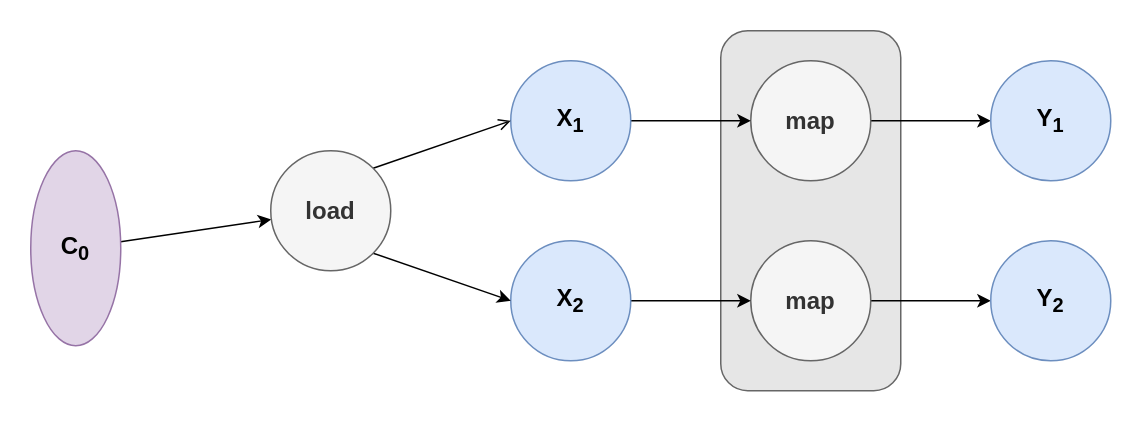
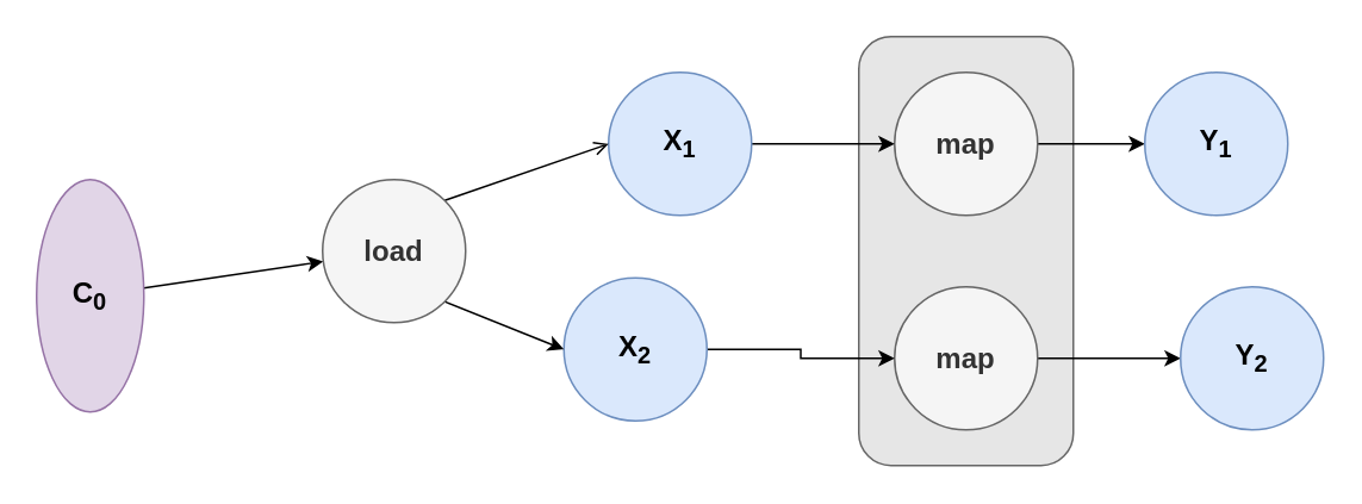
  <mxCell id="0" />
  <mxCell id="1" parent="0" />
  <mxCell id="2" value="" style="rounded=1;whiteSpace=wrap;html=1;fillColor=#E6E6E6;fontColor=#333333;strokeColor=#666666;" vertex="1" parent="1"><mxGeometry x="480" y="20" width="120" height="240" as="geometry" /></mxCell>
  <mxCell id="3" value="" style="edgeStyle=none;rounded=0;orthogonalLoop=1;jettySize=auto;html=1;" edge="1" parent="1" source="4" target="15"><mxGeometry relative="1" as="geometry" /></mxCell>
  <mxCell id="4" value="&lt;font style=&quot;font-size: 16px;&quot;&gt;&lt;b&gt;C&lt;sub&gt;0&lt;/sub&gt;&lt;/b&gt;&lt;/font&gt;" style="ellipse;whiteSpace=wrap;html=1;aspect=fixed;fillColor=#e1d5e7;strokeColor=#9673a6;" parent="1" vertex="1"><mxGeometry x="20" y="100" width="60" height="130" as="geometry" /></mxCell>
  <mxCell id="5" value="" style="edgeStyle=none;rounded=0;orthogonalLoop=1;jettySize=auto;html=1;" edge="1" parent="1" source="6" target="16"><mxGeometry relative="1" as="geometry" /></mxCell>
  <mxCell id="6" value="&lt;font size=&quot;3&quot;&gt;&lt;b&gt;map&lt;/b&gt;&lt;/font&gt;" style="ellipse;whiteSpace=wrap;html=1;aspect=fixed;fillColor=#f5f5f5;strokeColor=#666666;fontColor=#333333;" parent="1" vertex="1"><mxGeometry x="500" y="40" width="80" height="80" as="geometry" /></mxCell>
  <mxCell id="7" value="" style="edgeStyle=none;rounded=0;orthogonalLoop=1;jettySize=auto;html=1;" edge="1" parent="1" source="8" target="17"><mxGeometry relative="1" as="geometry" /></mxCell>
  <mxCell id="8" value="&lt;font size=&quot;3&quot;&gt;&lt;b&gt;map&lt;/b&gt;&lt;/font&gt;" style="ellipse;whiteSpace=wrap;html=1;aspect=fixed;fillColor=#f5f5f5;strokeColor=#666666;fontColor=#333333;" parent="1" vertex="1"><mxGeometry x="500" y="160" width="80" height="80" as="geometry" /></mxCell>
  <mxCell id="9" value="" style="edgeStyle=orthogonalEdgeStyle;rounded=0;orthogonalLoop=1;jettySize=auto;html=1;" edge="1" parent="1" source="10" target="6"><mxGeometry relative="1" as="geometry" /></mxCell>
  <mxCell id="10" value="&lt;font size=&quot;3&quot;&gt;&lt;b&gt;X&lt;sub&gt;1&lt;/sub&gt;&lt;/b&gt;&lt;/font&gt;" style="ellipse;whiteSpace=wrap;html=1;aspect=fixed;fillColor=#dae8fc;strokeColor=#6c8ebf;" vertex="1" parent="1"><mxGeometry x="340" y="40" width="80" height="80" as="geometry" /></mxCell>
  <mxCell id="11" value="" style="edgeStyle=orthogonalEdgeStyle;rounded=0;orthogonalLoop=1;jettySize=auto;html=1;" edge="1" parent="1" source="12" target="8"><mxGeometry relative="1" as="geometry" /></mxCell>
- <mxCell id="12" value="&lt;font size=&quot;3&quot;&gt;&lt;b&gt;X&lt;sub&gt;2&lt;/sub&gt;&lt;/b&gt;&lt;/font&gt;" style="ellipse;whiteSpace=wrap;html=1;aspect=fixed;fillColor=#dae8fc;strokeColor=#6c8ebf;" vertex="1" parent="1"><mxGeometry x="340" y="160" width="80" height="80" as="geometry" /></mxCell>
+ <mxCell id="12" value="&lt;font size=&quot;3&quot;&gt;&lt;b&gt;X&lt;sub&gt;2&lt;/sub&gt;&lt;/b&gt;&lt;/font&gt;" style="ellipse;whiteSpace=wrap;html=1;aspect=fixed;fillColor=#dae8fc;strokeColor=#6c8ebf;" vertex="1" parent="1"><mxGeometry x="315" y="155" width="80" height="80" as="geometry" /></mxCell>
  <mxCell id="13" style="rounded=0;orthogonalLoop=1;jettySize=auto;html=1;exitX=1;exitY=0;exitDx=0;exitDy=0;entryX=0;entryY=0.5;entryDx=0;entryDy=0;endArrow=open;" edge="1" parent="1" source="15" target="10"><mxGeometry relative="1" as="geometry" /></mxCell>
  <mxCell id="14" style="edgeStyle=none;rounded=0;orthogonalLoop=1;jettySize=auto;html=1;exitX=1;exitY=1;exitDx=0;exitDy=0;entryX=0;entryY=0.5;entryDx=0;entryDy=0;" edge="1" parent="1" source="15" target="12"><mxGeometry relative="1" as="geometry" /></mxCell>
  <mxCell id="15" value="&lt;font size=&quot;3&quot;&gt;&lt;b&gt;load&lt;/b&gt;&lt;/font&gt;" style="ellipse;whiteSpace=wrap;html=1;aspect=fixed;fillColor=#f5f5f5;strokeColor=#666666;fontColor=#333333;" vertex="1" parent="1"><mxGeometry x="180" y="100" width="80" height="80" as="geometry" /></mxCell>
- <mxCell id="16" value="&lt;font size=&quot;3&quot;&gt;&lt;b&gt;Y&lt;sub&gt;1&lt;/sub&gt;&lt;/b&gt;&lt;/font&gt;" style="ellipse;whiteSpace=wrap;html=1;aspect=fixed;fillColor=#dae8fc;strokeColor=#6c8ebf;" vertex="1" parent="1"><mxGeometry x="660" y="40" width="80" height="80" as="geometry" /></mxCell>
+ <mxCell id="16" value="&lt;font size=&quot;3&quot;&gt;&lt;b&gt;Y&lt;sub&gt;1&lt;/sub&gt;&lt;/b&gt;&lt;/font&gt;" style="ellipse;whiteSpace=wrap;html=1;aspect=fixed;fillColor=#dae8fc;strokeColor=#6c8ebf;" vertex="1" parent="1"><mxGeometry x="640" y="40" width="80" height="80" as="geometry" /></mxCell>
  <mxCell id="17" value="&lt;font size=&quot;3&quot;&gt;&lt;b&gt;Y&lt;sub&gt;2&lt;/sub&gt;&lt;/b&gt;&lt;/font&gt;" style="ellipse;whiteSpace=wrap;html=1;aspect=fixed;fillColor=#dae8fc;strokeColor=#6c8ebf;" vertex="1" parent="1"><mxGeometry x="660" y="160" width="80" height="80" as="geometry" /></mxCell>
